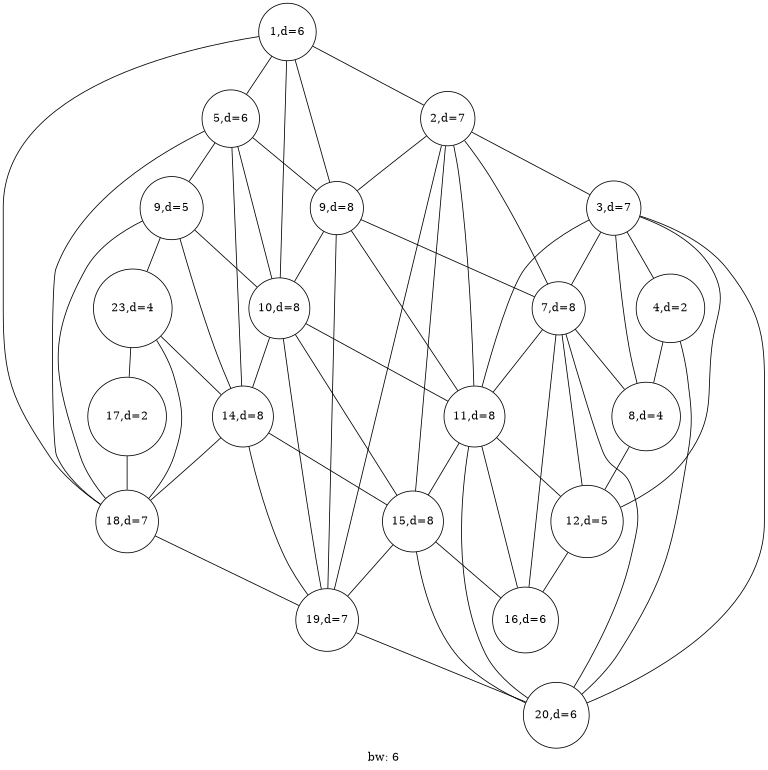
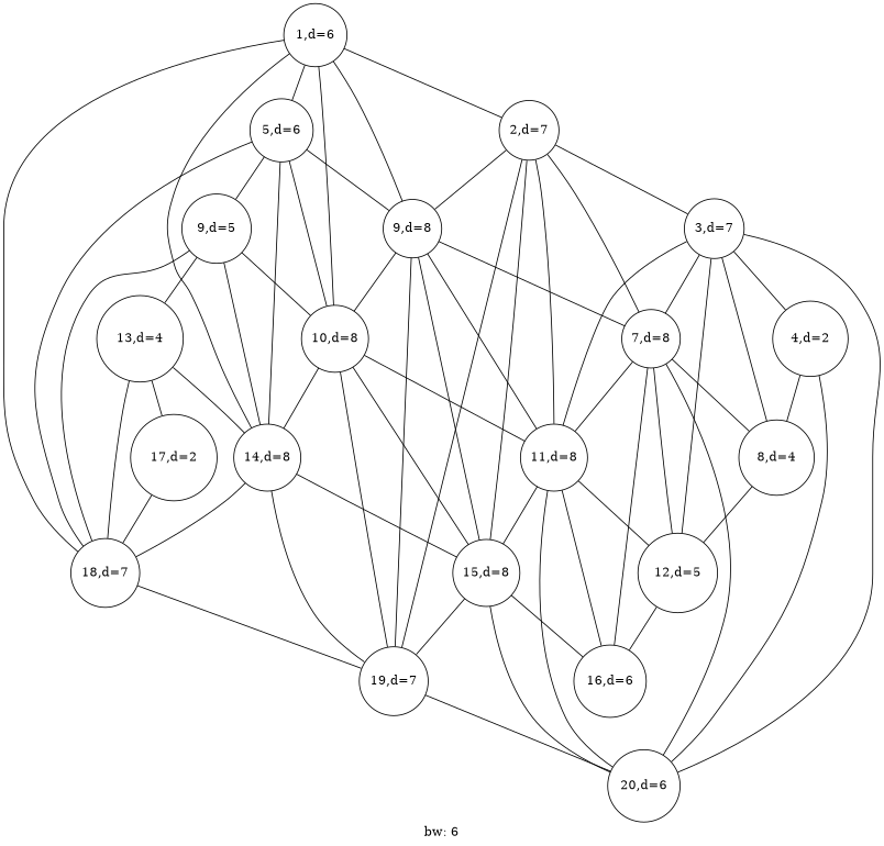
  graph {
    fontname="DejaVu Serif"
    label="bw: 6"
    splines=true
    node [fontname="DejaVu Serif" shape=circle]
    edge [fontname="DejaVu Serif"]
    n1 [height=0.60 label="1,d=6"]
    n2 [height=0.70 label="2,d=7"]
    n3 [height=0.60 label="5,d=6"]
    n4 [height=0.80 label="9,d=8"]
    n5 [height=0.80 label="10,d=8"]
    n6 [height=0.80 label="14,d=8"]
    n7 [height=0.70 label="18,d=7"]
    n8 [height=0.70 label="3,d=7"]
    n9 [height=0.80 label="7,d=8"]
    n10 [height=0.80 label="11,d=8"]
    n11 [height=0.80 label="15,d=8"]
    n12 [height=0.70 label="19,d=7"]
    n13 [height=0.50 label="9,d=5"]
    n14 [height=0.20 label="4,d=2"]
    n15 [height=0.40 label="8,d=4"]
    n16 [height=0.50 label="12,d=5"]
    n17 [height=0.60 label="20,d=6"]
    n18 [height=0.60 label="16,d=6"]
-   n19 [height=0.40 label="23,d=4"]
+   n19 [height=0.40 label="13,d=4"]
    n20 [height=0.20 label="17,d=2"]
    n1 -- n2
    n1 -- n3
    n1 -- n4
    n1 -- n5
+   n1 -- n6
    n1 -- n7
    n2 -- n4
    n2 -- n8
    n2 -- n9
    n2 -- n10
    n2 -- n11
    n2 -- n12
    n3 -- n4
    n3 -- n5
    n3 -- n6
    n3 -- n7
    n3 -- n13
    n4 -- n5
    n4 -- n9
    n4 -- n10
+   n4 -- n11
    n4 -- n12
    n5 -- n6
    n5 -- n10
    n5 -- n11
    n5 -- n12
    n6 -- n7
    n6 -- n11
    n6 -- n12
    n7 -- n12
    n8 -- n9
    n8 -- n10
    n8 -- n14
    n8 -- n15
    n8 -- n16
    n8 -- n17
    n9 -- n10
    n9 -- n15
    n9 -- n16
    n9 -- n17
    n9 -- n18
    n10 -- n11
    n10 -- n16
    n10 -- n17
    n10 -- n18
    n11 -- n12
    n11 -- n17
    n11 -- n18
    n12 -- n17
    n13 -- n5
    n13 -- n6
    n13 -- n7
    n13 -- n19
    n14 -- n15
    n14 -- n17
    n15 -- n16
    n16 -- n18
    n19 -- n6
    n19 -- n7
    n19 -- n20
    n20 -- n7
  }
